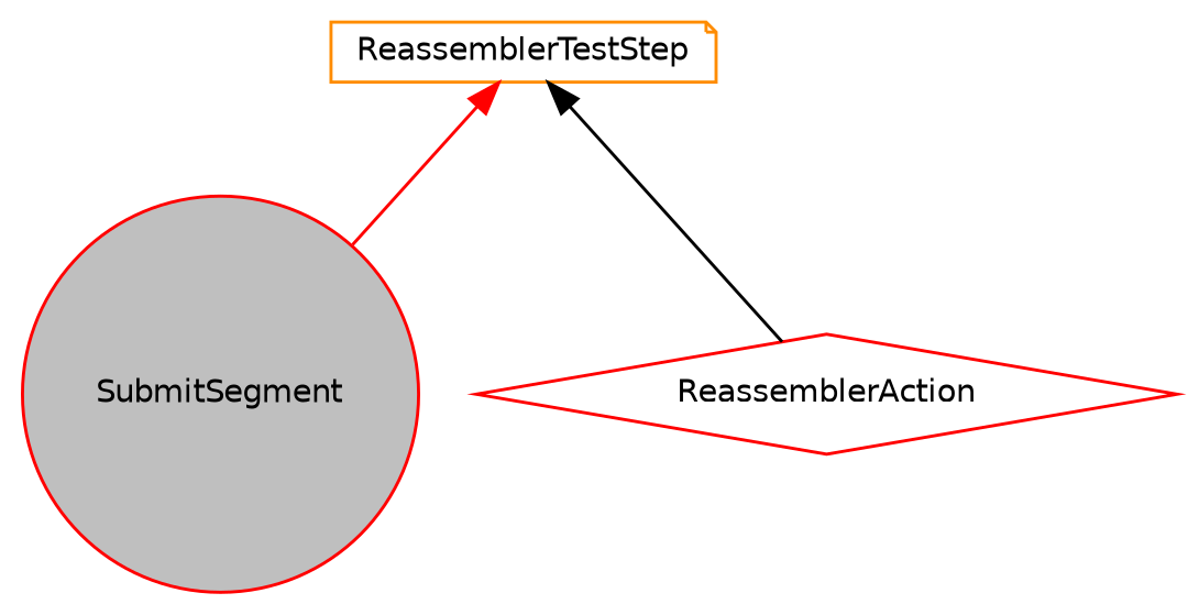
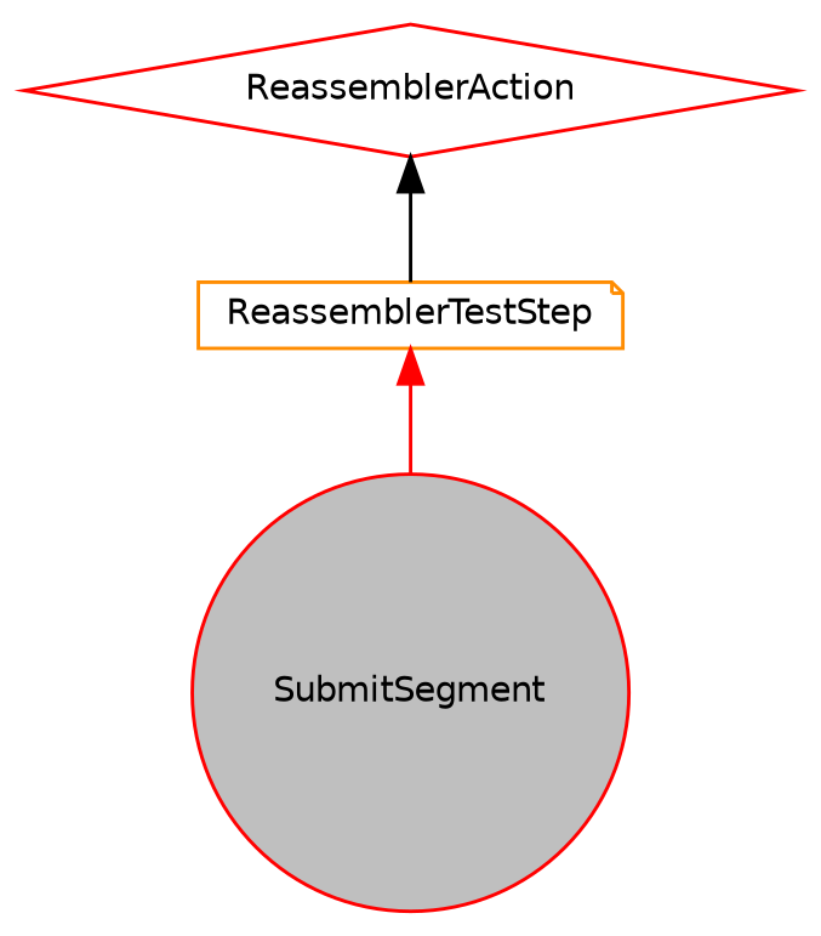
  digraph {
    node [color=red fillcolor=white fontname=Helvetica fontsize=10 style=filled]
    edge [dir=back fontname=Helvetica fontsize=10 labelfontname=Helvetica labelfontsize=10 style=solid]
    n1 [fillcolor=grey75 fontcolor=black height=0.2 label=SubmitSegment shape=circle width=0.4]
    n2 [height=0.2 label=ReassemblerAction shape=diamond width=0.4]
    n3 [color=darkorange height=0.2 label=ReassemblerTestStep shape=note width=0.4]
    n3 -> n1 [color=red]
-   n3 -> n2 [color=black]
+   n2 -> n3 [color=black]
  }
